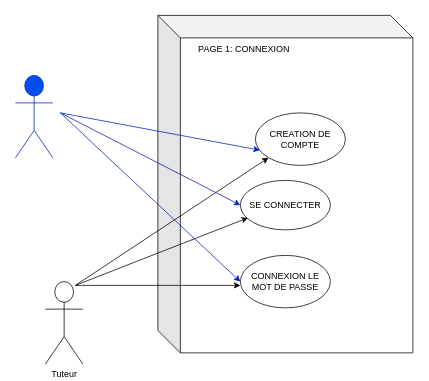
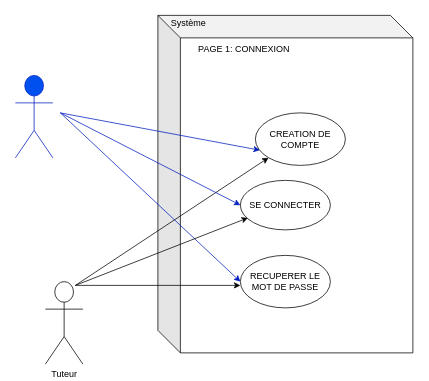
  <mxCell id="0" />
  <mxCell id="1" parent="0" />
  <mxCell id="2" value="Elève" style="shape=umlActor;verticalLabelPosition=bottom;verticalAlign=top;html=1;outlineConnect=0;fillColor=#0050ef;strokeColor=#001DBC;fontColor=#ffffff;" parent="1" vertex="1"><mxGeometry x="20" y="100" width="50" height="110" as="geometry" /></mxCell>
  <mxCell id="3" value="Tuteur" style="shape=umlActor;verticalLabelPosition=bottom;verticalAlign=top;html=1;outlineConnect=0;" parent="1" vertex="1"><mxGeometry x="60" y="375" width="50" height="110" as="geometry" /></mxCell>
  <mxCell id="4" value="" style="shape=cube;whiteSpace=wrap;html=1;boundedLbl=1;backgroundOutline=1;darkOpacity=0.05;darkOpacity2=0.1;size=30;" parent="1" vertex="1"><mxGeometry x="210" y="20" width="340" height="450" as="geometry" /></mxCell>
+ <mxCell id="5" value="Système" style="text;html=1;strokeColor=none;fillColor=none;align=center;verticalAlign=middle;whiteSpace=wrap;rounded=0;" parent="1" vertex="1"><mxGeometry x="211" y="20" width="80" height="20" as="geometry" /></mxCell>
  <mxCell id="6" value="" style="endArrow=classic;html=1;entryX=0.05;entryY=0.711;entryDx=0;entryDy=0;entryPerimeter=0;fillColor=#0050ef;strokeColor=#001DBC;" parent="1" edge="1" target="9"><mxGeometry width="50" height="50" relative="1" as="geometry"><mxPoint x="80" y="150" as="sourcePoint" /><mxPoint x="210" y="230" as="targetPoint" /></mxGeometry></mxCell>
  <mxCell id="7" value="" style="endArrow=classic;html=1;" parent="1" edge="1"><mxGeometry width="50" height="50" relative="1" as="geometry"><mxPoint x="100" y="380" as="sourcePoint" /><mxPoint x="320" y="380" as="targetPoint" /></mxGeometry></mxCell>
  <mxCell id="8" value="PAGE 1: CONNEXION" style="text;html=1;strokeColor=none;fillColor=none;align=center;verticalAlign=middle;whiteSpace=wrap;rounded=0;" parent="1" vertex="1"><mxGeometry x="245" y="50" width="160" height="30" as="geometry" /></mxCell>
  <mxCell id="9" value="CREATION DE COMPTE" style="ellipse;whiteSpace=wrap;html=1;" parent="1" vertex="1"><mxGeometry x="340" y="150" width="120" height="70" as="geometry" /></mxCell>
  <mxCell id="10" value="SE CONNECTER&lt;span style=&quot;color: rgba(0 , 0 , 0 , 0) ; font-family: monospace ; font-size: 0px&quot;&gt;%3CmxGraphModel%3E%3Croot%3E%3CmxCell%20id%3D%220%22%2F%3E%3CmxCell%20id%3D%221%22%20parent%3D%220%22%2F%3E%3CmxCell%20id%3D%222%22%20value%3D%22CREATION%20DE%20COMPTE%22%20style%3D%22ellipse%3BwhiteSpace%3Dwrap%3Bhtml%3D1%3B%22%20vertex%3D%221%22%20parent%3D%221%22%3E%3CmxGeometry%20x%3D%22400%22%20y%3D%22120%22%20width%3D%22120%22%20height%3D%2260%22%20as%3D%22geometry%22%2F%3E%3C%2FmxCell%3E%3C%2Froot%3E%3C%2FmxGraphModel%3E&lt;/span&gt;" style="ellipse;whiteSpace=wrap;html=1;" parent="1" vertex="1"><mxGeometry x="320" y="240" width="120" height="66" as="geometry" /></mxCell>
- <mxCell id="11" value="CONNEXION LE MOT DE PASSE" style="ellipse;whiteSpace=wrap;html=1;" parent="1" vertex="1"><mxGeometry x="320" y="340" width="120" height="70" as="geometry" /></mxCell>
+ <mxCell id="11" value="RECUPERER LE MOT DE PASSE" style="ellipse;whiteSpace=wrap;html=1;" parent="1" vertex="1"><mxGeometry x="320" y="340" width="120" height="70" as="geometry" /></mxCell>
  <mxCell id="12" value="" style="endArrow=classic;html=1;entryX=0;entryY=1;entryDx=0;entryDy=0;" edge="1" parent="1" target="9"><mxGeometry width="50" height="50" relative="1" as="geometry"><mxPoint x="100" y="380" as="sourcePoint" /><mxPoint x="300" y="190" as="targetPoint" /></mxGeometry></mxCell>
  <mxCell id="13" value="" style="endArrow=classic;html=1;entryX=0;entryY=0.5;entryDx=0;entryDy=0;fillColor=#0050ef;strokeColor=#001DBC;" edge="1" parent="1" target="10"><mxGeometry width="50" height="50" relative="1" as="geometry"><mxPoint x="80" y="150" as="sourcePoint" /><mxPoint x="300" y="190" as="targetPoint" /></mxGeometry></mxCell>
  <mxCell id="14" value="" style="endArrow=classic;html=1;entryX=0;entryY=0.5;entryDx=0;entryDy=0;fillColor=#0050ef;strokeColor=#001DBC;" edge="1" parent="1" target="11"><mxGeometry width="50" height="50" relative="1" as="geometry"><mxPoint x="80" y="150" as="sourcePoint" /><mxPoint x="300" y="190" as="targetPoint" /></mxGeometry></mxCell>
  <mxCell id="15" value="" style="endArrow=classic;html=1;entryX=0.353;entryY=0.6;entryDx=0;entryDy=0;entryPerimeter=0;" edge="1" parent="1" target="4"><mxGeometry width="50" height="50" relative="1" as="geometry"><mxPoint x="100" y="380" as="sourcePoint" /><mxPoint x="300" y="190" as="targetPoint" /></mxGeometry></mxCell>
